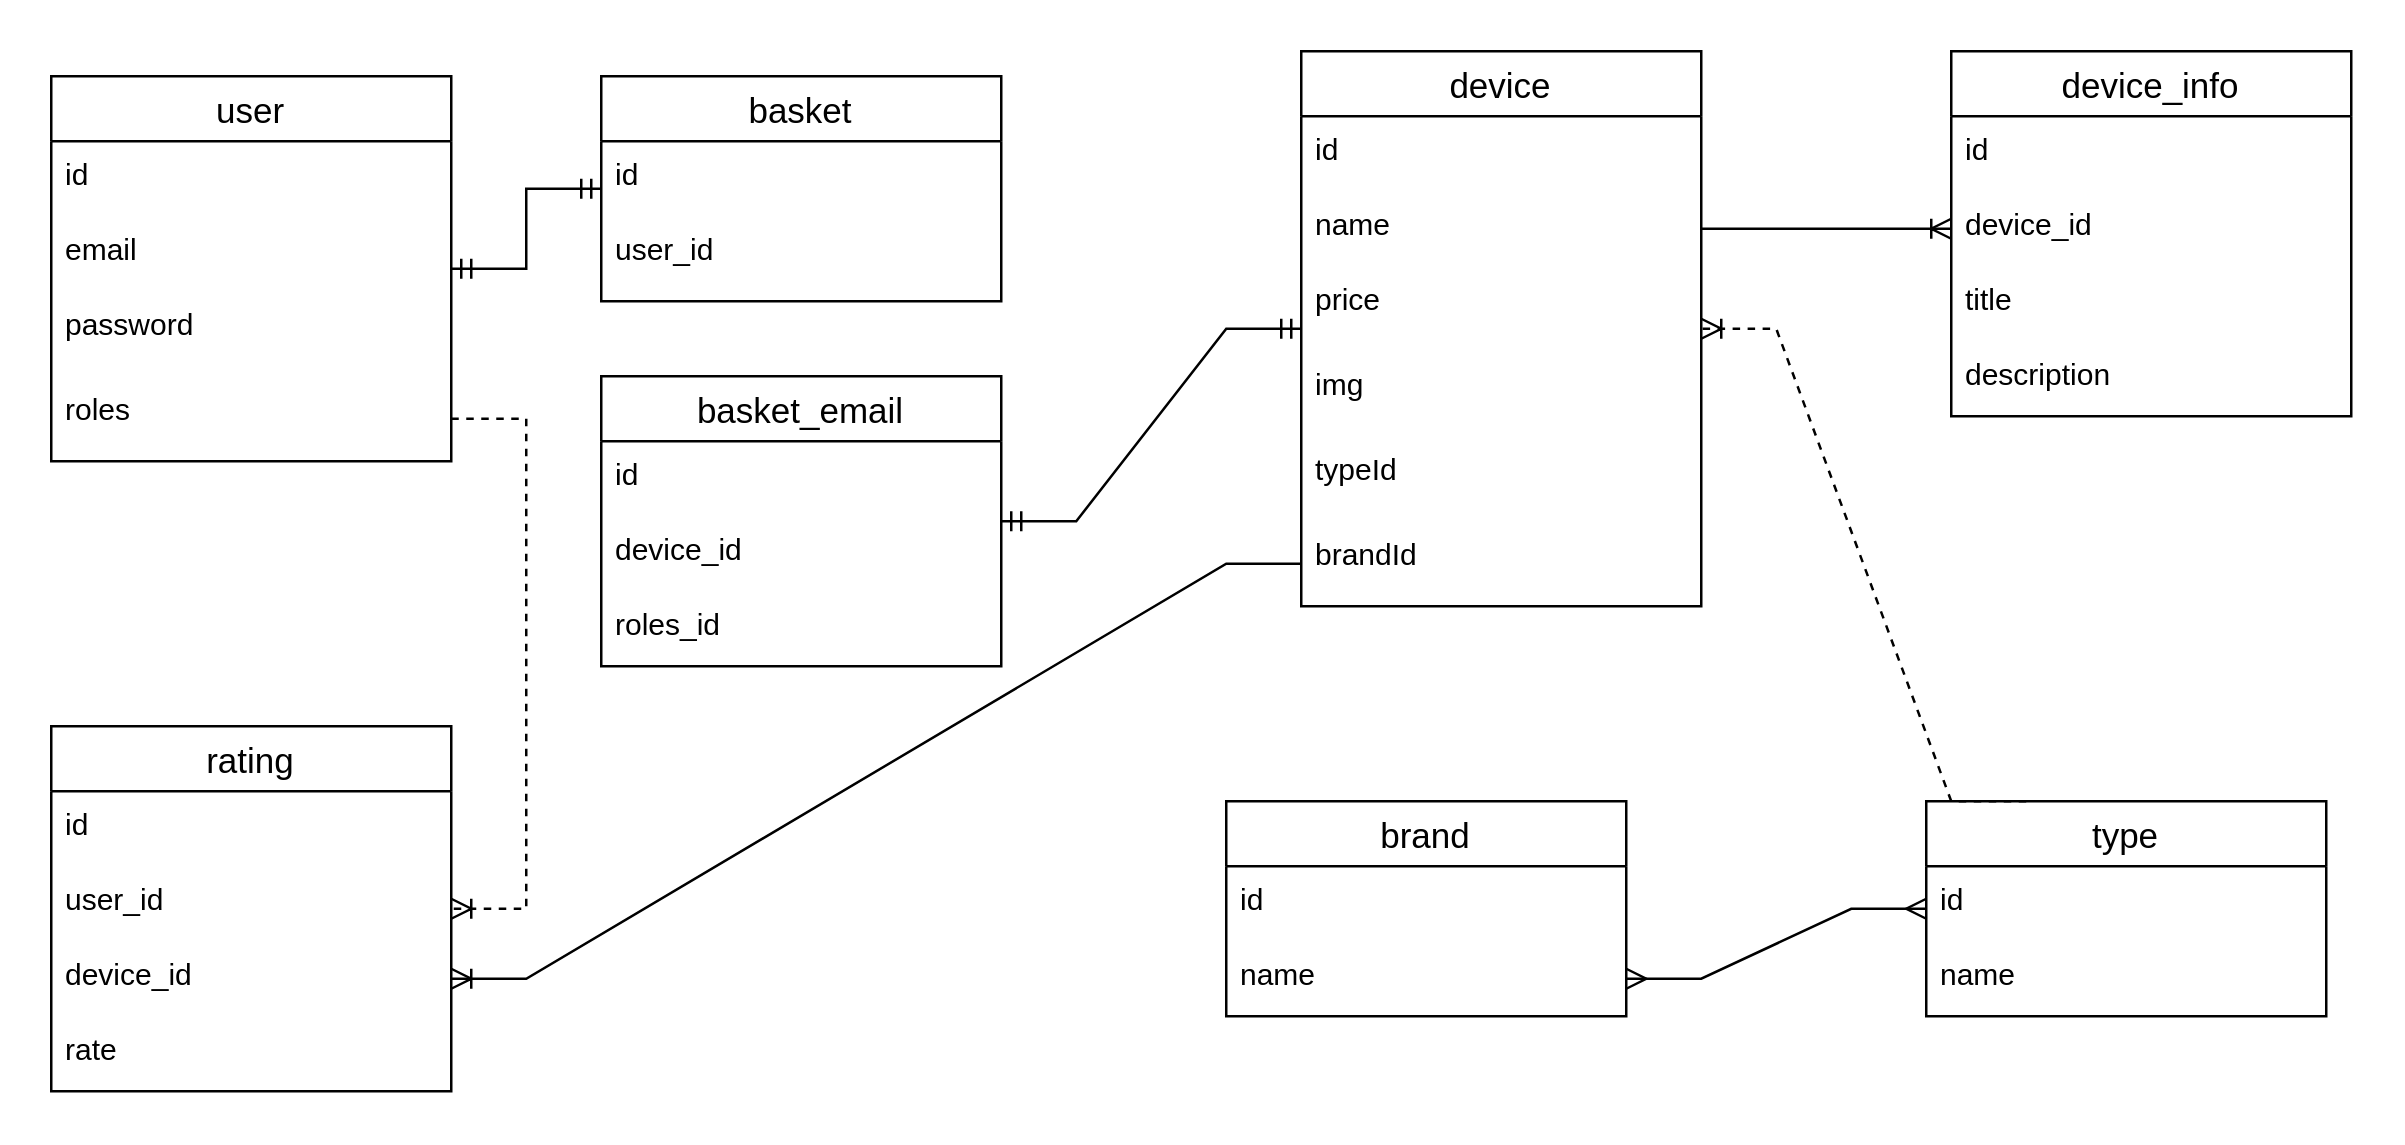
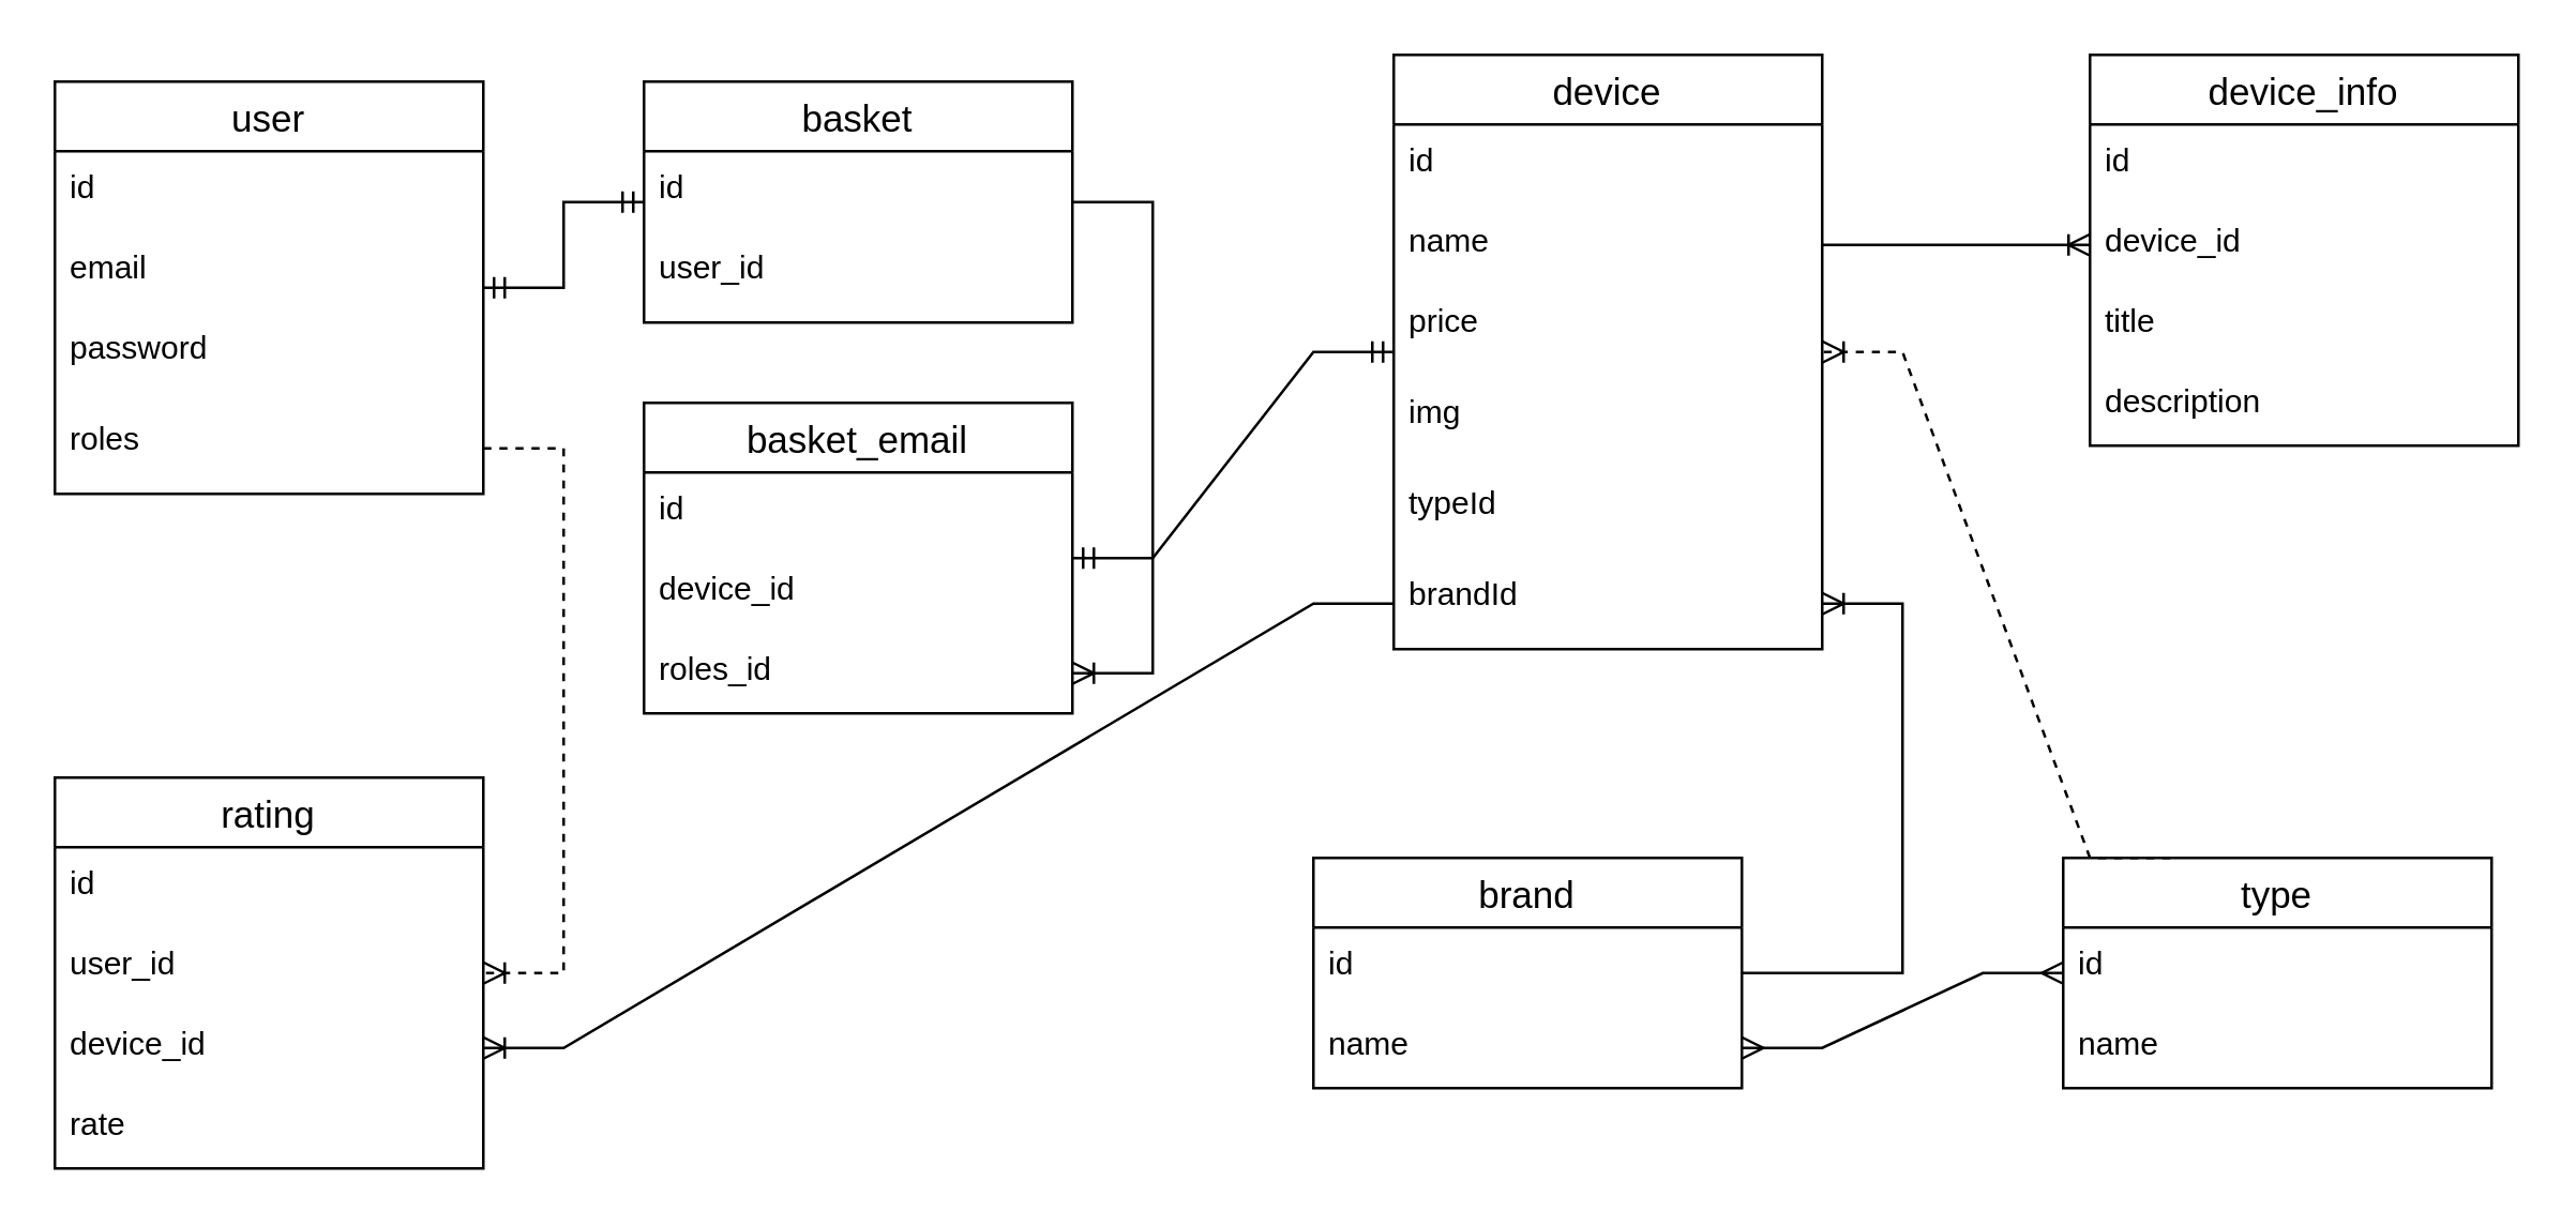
  <mxCell id="0" />
  <mxCell id="1" parent="0" />
  <mxCell id="2" value="user" style="swimlane;fontStyle=0;childLayout=stackLayout;horizontal=1;startSize=26;horizontalStack=0;resizeParent=1;resizeParentMax=0;resizeLast=0;collapsible=1;marginBottom=0;align=center;fontSize=14;" vertex="1" parent="1"><mxGeometry x="20" y="30" width="160" height="154" as="geometry" /></mxCell>
  <mxCell id="3" value="id" style="text;strokeColor=none;fillColor=none;spacingLeft=4;spacingRight=4;overflow=hidden;rotatable=0;points=[[0,0.5],[1,0.5]];portConstraint=eastwest;fontSize=12;" vertex="1" parent="2"><mxGeometry y="26" width="160" height="30" as="geometry" /></mxCell>
  <mxCell id="4" value="email" style="text;strokeColor=none;fillColor=none;spacingLeft=4;spacingRight=4;overflow=hidden;rotatable=0;points=[[0,0.5],[1,0.5]];portConstraint=eastwest;fontSize=12;" vertex="1" parent="2"><mxGeometry y="56" width="160" height="30" as="geometry" /></mxCell>
  <mxCell id="5" value="password&#10;" style="text;strokeColor=none;fillColor=none;spacingLeft=4;spacingRight=4;overflow=hidden;rotatable=0;points=[[0,0.5],[1,0.5]];portConstraint=eastwest;fontSize=12;" vertex="1" parent="2"><mxGeometry y="86" width="160" height="34" as="geometry" /></mxCell>
  <mxCell id="6" value="roles" style="text;strokeColor=none;fillColor=none;spacingLeft=4;spacingRight=4;overflow=hidden;rotatable=0;points=[[0,0.5],[1,0.5]];portConstraint=eastwest;fontSize=12;" vertex="1" parent="2"><mxGeometry y="120" width="160" height="34" as="geometry" /></mxCell>
  <mxCell id="7" value="basket" style="swimlane;fontStyle=0;childLayout=stackLayout;horizontal=1;startSize=26;horizontalStack=0;resizeParent=1;resizeParentMax=0;resizeLast=0;collapsible=1;marginBottom=0;align=center;fontSize=14;" vertex="1" parent="1"><mxGeometry x="240" y="30" width="160" height="90" as="geometry" /></mxCell>
  <mxCell id="8" value="id" style="text;strokeColor=none;fillColor=none;spacingLeft=4;spacingRight=4;overflow=hidden;rotatable=0;points=[[0,0.5],[1,0.5]];portConstraint=eastwest;fontSize=12;" vertex="1" parent="7"><mxGeometry y="26" width="160" height="30" as="geometry" /></mxCell>
  <mxCell id="9" value="user_id" style="text;strokeColor=none;fillColor=none;spacingLeft=4;spacingRight=4;overflow=hidden;rotatable=0;points=[[0,0.5],[1,0.5]];portConstraint=eastwest;fontSize=12;" vertex="1" parent="7"><mxGeometry y="56" width="160" height="34" as="geometry" /></mxCell>
  <mxCell id="10" value="" style="edgeStyle=entityRelationEdgeStyle;fontSize=12;html=1;endArrow=ERmandOne;startArrow=ERmandOne;rounded=0;" edge="1" parent="1" source="2" target="7"><mxGeometry width="100" height="100" relative="1" as="geometry"><mxPoint x="550" y="430" as="sourcePoint" /><mxPoint x="650" y="330" as="targetPoint" /></mxGeometry></mxCell>
  <mxCell id="11" value="device" style="swimlane;fontStyle=0;childLayout=stackLayout;horizontal=1;startSize=26;horizontalStack=0;resizeParent=1;resizeParentMax=0;resizeLast=0;collapsible=1;marginBottom=0;align=center;fontSize=14;" vertex="1" parent="1"><mxGeometry x="520" y="20" width="160" height="222" as="geometry" /></mxCell>
  <mxCell id="12" value="id" style="text;strokeColor=none;fillColor=none;spacingLeft=4;spacingRight=4;overflow=hidden;rotatable=0;points=[[0,0.5],[1,0.5]];portConstraint=eastwest;fontSize=12;" vertex="1" parent="11"><mxGeometry y="26" width="160" height="30" as="geometry" /></mxCell>
  <mxCell id="13" value="name" style="text;strokeColor=none;fillColor=none;spacingLeft=4;spacingRight=4;overflow=hidden;rotatable=0;points=[[0,0.5],[1,0.5]];portConstraint=eastwest;fontSize=12;" vertex="1" parent="11"><mxGeometry y="56" width="160" height="30" as="geometry" /></mxCell>
  <mxCell id="14" value="price" style="text;strokeColor=none;fillColor=none;spacingLeft=4;spacingRight=4;overflow=hidden;rotatable=0;points=[[0,0.5],[1,0.5]];portConstraint=eastwest;fontSize=12;" vertex="1" parent="11"><mxGeometry y="86" width="160" height="34" as="geometry" /></mxCell>
  <mxCell id="15" value="img" style="text;strokeColor=none;fillColor=none;spacingLeft=4;spacingRight=4;overflow=hidden;rotatable=0;points=[[0,0.5],[1,0.5]];portConstraint=eastwest;fontSize=12;" vertex="1" parent="11"><mxGeometry y="120" width="160" height="34" as="geometry" /></mxCell>
  <mxCell id="16" value="typeId" style="text;strokeColor=none;fillColor=none;spacingLeft=4;spacingRight=4;overflow=hidden;rotatable=0;points=[[0,0.5],[1,0.5]];portConstraint=eastwest;fontSize=12;" vertex="1" parent="11"><mxGeometry y="154" width="160" height="34" as="geometry" /></mxCell>
  <mxCell id="17" value="brandId" style="text;strokeColor=none;fillColor=none;spacingLeft=4;spacingRight=4;overflow=hidden;rotatable=0;points=[[0,0.5],[1,0.5]];portConstraint=eastwest;fontSize=12;" vertex="1" parent="11"><mxGeometry y="188" width="160" height="34" as="geometry" /></mxCell>
  <mxCell id="18" value="type" style="swimlane;fontStyle=0;childLayout=stackLayout;horizontal=1;startSize=26;horizontalStack=0;resizeParent=1;resizeParentMax=0;resizeLast=0;collapsible=1;marginBottom=0;align=center;fontSize=14;" vertex="1" parent="1"><mxGeometry x="770" y="320" width="160" height="86" as="geometry" /></mxCell>
  <mxCell id="19" value="id" style="text;strokeColor=none;fillColor=none;spacingLeft=4;spacingRight=4;overflow=hidden;rotatable=0;points=[[0,0.5],[1,0.5]];portConstraint=eastwest;fontSize=12;" vertex="1" parent="18"><mxGeometry y="26" width="160" height="30" as="geometry" /></mxCell>
  <mxCell id="20" value="name" style="text;strokeColor=none;fillColor=none;spacingLeft=4;spacingRight=4;overflow=hidden;rotatable=0;points=[[0,0.5],[1,0.5]];portConstraint=eastwest;fontSize=12;" vertex="1" parent="18"><mxGeometry y="56" width="160" height="30" as="geometry" /></mxCell>
  <mxCell id="21" value="brand" style="swimlane;fontStyle=0;childLayout=stackLayout;horizontal=1;startSize=26;horizontalStack=0;resizeParent=1;resizeParentMax=0;resizeLast=0;collapsible=1;marginBottom=0;align=center;fontSize=14;" vertex="1" parent="1"><mxGeometry x="490" y="320" width="160" height="86" as="geometry" /></mxCell>
  <mxCell id="22" value="id" style="text;strokeColor=none;fillColor=none;spacingLeft=4;spacingRight=4;overflow=hidden;rotatable=0;points=[[0,0.5],[1,0.5]];portConstraint=eastwest;fontSize=12;" vertex="1" parent="21"><mxGeometry y="26" width="160" height="30" as="geometry" /></mxCell>
  <mxCell id="23" value="name" style="text;strokeColor=none;fillColor=none;spacingLeft=4;spacingRight=4;overflow=hidden;rotatable=0;points=[[0,0.5],[1,0.5]];portConstraint=eastwest;fontSize=12;" vertex="1" parent="21"><mxGeometry y="56" width="160" height="30" as="geometry" /></mxCell>
  <mxCell id="24" value="" style="edgeStyle=entityRelationEdgeStyle;fontSize=12;html=1;endArrow=ERoneToMany;rounded=0;exitX=0.25;exitY=0;exitDx=0;exitDy=0;dashed=1;" edge="1" parent="1" source="18" target="11"><mxGeometry width="100" height="100" relative="1" as="geometry"><mxPoint x="324" y="330" as="sourcePoint" /><mxPoint x="424" y="230" as="targetPoint" /></mxGeometry></mxCell>
+ <mxCell id="25" value="" style="edgeStyle=entityRelationEdgeStyle;fontSize=12;html=1;endArrow=ERoneToMany;rounded=0;" edge="1" parent="1" source="21" target="17"><mxGeometry width="100" height="100" relative="1" as="geometry"><mxPoint x="550" y="430" as="sourcePoint" /><mxPoint x="650" y="330" as="targetPoint" /></mxGeometry></mxCell>
  <mxCell id="26" value="" style="edgeStyle=entityRelationEdgeStyle;fontSize=12;html=1;endArrow=ERmany;startArrow=ERmany;rounded=0;" edge="1" parent="1" source="23" target="18"><mxGeometry width="100" height="100" relative="1" as="geometry"><mxPoint x="280" y="460" as="sourcePoint" /><mxPoint x="390" y="370" as="targetPoint" /></mxGeometry></mxCell>
  <mxCell id="27" value="device_info" style="swimlane;fontStyle=0;childLayout=stackLayout;horizontal=1;startSize=26;horizontalStack=0;resizeParent=1;resizeParentMax=0;resizeLast=0;collapsible=1;marginBottom=0;align=center;fontSize=14;" vertex="1" parent="1"><mxGeometry x="780" y="20" width="160" height="146" as="geometry" /></mxCell>
  <mxCell id="28" value="id" style="text;strokeColor=none;fillColor=none;spacingLeft=4;spacingRight=4;overflow=hidden;rotatable=0;points=[[0,0.5],[1,0.5]];portConstraint=eastwest;fontSize=12;" vertex="1" parent="27"><mxGeometry y="26" width="160" height="30" as="geometry" /></mxCell>
  <mxCell id="29" value="device_id" style="text;strokeColor=none;fillColor=none;spacingLeft=4;spacingRight=4;overflow=hidden;rotatable=0;points=[[0,0.5],[1,0.5]];portConstraint=eastwest;fontSize=12;" vertex="1" parent="27"><mxGeometry y="56" width="160" height="30" as="geometry" /></mxCell>
  <mxCell id="30" value="title" style="text;strokeColor=none;fillColor=none;spacingLeft=4;spacingRight=4;overflow=hidden;rotatable=0;points=[[0,0.5],[1,0.5]];portConstraint=eastwest;fontSize=12;" vertex="1" parent="27"><mxGeometry y="86" width="160" height="30" as="geometry" /></mxCell>
  <mxCell id="31" value="description" style="text;strokeColor=none;fillColor=none;spacingLeft=4;spacingRight=4;overflow=hidden;rotatable=0;points=[[0,0.5],[1,0.5]];portConstraint=eastwest;fontSize=12;" vertex="1" parent="27"><mxGeometry y="116" width="160" height="30" as="geometry" /></mxCell>
  <mxCell id="32" value="" style="edgeStyle=entityRelationEdgeStyle;fontSize=12;html=1;endArrow=ERoneToMany;rounded=0;" edge="1" parent="1" source="13" target="29"><mxGeometry width="100" height="100" relative="1" as="geometry"><mxPoint x="640" y="240" as="sourcePoint" /><mxPoint x="740" y="140" as="targetPoint" /></mxGeometry></mxCell>
  <mxCell id="33" value="basket_email" style="swimlane;fontStyle=0;childLayout=stackLayout;horizontal=1;startSize=26;horizontalStack=0;resizeParent=1;resizeParentMax=0;resizeLast=0;collapsible=1;marginBottom=0;align=center;fontSize=14;" vertex="1" parent="1"><mxGeometry x="240" y="150" width="160" height="116" as="geometry" /></mxCell>
  <mxCell id="34" value="id" style="text;strokeColor=none;fillColor=none;spacingLeft=4;spacingRight=4;overflow=hidden;rotatable=0;points=[[0,0.5],[1,0.5]];portConstraint=eastwest;fontSize=12;" vertex="1" parent="33"><mxGeometry y="26" width="160" height="30" as="geometry" /></mxCell>
  <mxCell id="35" value="device_id" style="text;strokeColor=none;fillColor=none;spacingLeft=4;spacingRight=4;overflow=hidden;rotatable=0;points=[[0,0.5],[1,0.5]];portConstraint=eastwest;fontSize=12;" vertex="1" parent="33"><mxGeometry y="56" width="160" height="30" as="geometry" /></mxCell>
  <mxCell id="36" value="roles_id" style="text;strokeColor=none;fillColor=none;spacingLeft=4;spacingRight=4;overflow=hidden;rotatable=0;points=[[0,0.5],[1,0.5]];portConstraint=eastwest;fontSize=12;" vertex="1" parent="33"><mxGeometry y="86" width="160" height="30" as="geometry" /></mxCell>
  <mxCell id="37" value="" style="edgeStyle=entityRelationEdgeStyle;fontSize=12;html=1;endArrow=ERmandOne;startArrow=ERmandOne;rounded=0;" edge="1" parent="1" source="33" target="11"><mxGeometry width="100" height="100" relative="1" as="geometry"><mxPoint x="290" y="350" as="sourcePoint" /><mxPoint x="390" y="250" as="targetPoint" /></mxGeometry></mxCell>
  <mxCell id="38" value="rating" style="swimlane;fontStyle=0;childLayout=stackLayout;horizontal=1;startSize=26;horizontalStack=0;resizeParent=1;resizeParentMax=0;resizeLast=0;collapsible=1;marginBottom=0;align=center;fontSize=14;" vertex="1" parent="1"><mxGeometry x="20" y="290" width="160" height="146" as="geometry" /></mxCell>
  <mxCell id="39" value="id" style="text;strokeColor=none;fillColor=none;spacingLeft=4;spacingRight=4;overflow=hidden;rotatable=0;points=[[0,0.5],[1,0.5]];portConstraint=eastwest;fontSize=12;" vertex="1" parent="38"><mxGeometry y="26" width="160" height="30" as="geometry" /></mxCell>
  <mxCell id="40" value="user_id" style="text;strokeColor=none;fillColor=none;spacingLeft=4;spacingRight=4;overflow=hidden;rotatable=0;points=[[0,0.5],[1,0.5]];portConstraint=eastwest;fontSize=12;" vertex="1" parent="38"><mxGeometry y="56" width="160" height="30" as="geometry" /></mxCell>
  <mxCell id="41" value="device_id" style="text;strokeColor=none;fillColor=none;spacingLeft=4;spacingRight=4;overflow=hidden;rotatable=0;points=[[0,0.5],[1,0.5]];portConstraint=eastwest;fontSize=12;" vertex="1" parent="38"><mxGeometry y="86" width="160" height="30" as="geometry" /></mxCell>
  <mxCell id="42" value="rate" style="text;strokeColor=none;fillColor=none;spacingLeft=4;spacingRight=4;overflow=hidden;rotatable=0;points=[[0,0.5],[1,0.5]];portConstraint=eastwest;fontSize=12;" vertex="1" parent="38"><mxGeometry y="116" width="160" height="30" as="geometry" /></mxCell>
  <mxCell id="43" value="" style="edgeStyle=entityRelationEdgeStyle;fontSize=12;html=1;endArrow=ERoneToMany;rounded=0;dashed=1;" edge="1" parent="1" source="6" target="38"><mxGeometry width="100" height="100" relative="1" as="geometry"><mxPoint x="290" y="350" as="sourcePoint" /><mxPoint x="390" y="250" as="targetPoint" /></mxGeometry></mxCell>
  <mxCell id="44" value="" style="edgeStyle=entityRelationEdgeStyle;fontSize=12;html=1;endArrow=ERoneToMany;rounded=0;" edge="1" parent="1" source="17" target="41"><mxGeometry width="100" height="100" relative="1" as="geometry"><mxPoint x="290" y="350" as="sourcePoint" /><mxPoint x="390" y="250" as="targetPoint" /></mxGeometry></mxCell>
+ <mxCell id="45" value="" style="edgeStyle=entityRelationEdgeStyle;fontSize=12;html=1;endArrow=ERoneToMany;rounded=0;" edge="1" parent="1" source="7" target="36"><mxGeometry width="100" height="100" relative="1" as="geometry"><mxPoint x="120" y="310" as="sourcePoint" /><mxPoint x="390" y="250" as="targetPoint" /></mxGeometry></mxCell>
